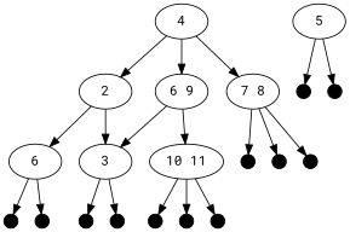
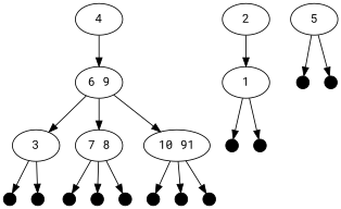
  digraph {
    fontname="Roboto Mono"
    node [fontname="Roboto Mono" shape=point]
    edge [fontname="Roboto Mono"]
    n1 [label=4 shape=""]
    n2 [label=2 shape=""]
    n3 [label="6 9" shape=""]
-   n4 [label=6 shape=""]
+   n4 [label=1 shape=""]
    n5 [label=3 shape=""]
    n6 [label="7 8" shape=""]
-   n7 [label="10 11" shape=""]
+   n7 [label="10 91" shape=""]
    3 [width=0.2]
    4 [width=0.2]
    6 [width=0.2]
    7 [width=0.2]
    n12 [label=5 shape=""]
    10 [width=0.2]
    11 [width=0.2]
    13 [width=0.2]
    14 [width=0.2]
    15 [width=0.2]
    17 [width=0.2]
    18 [width=0.2]
    19 [width=0.2]
-   n1 -> n2
    n1 -> n3
    n2 -> n4
-   n2 -> n5
    n3 -> n5
-   n1 -> n6
+   n3 -> n6
    n3 -> n7
    n4 -> 3
    n4 -> 4
    n5 -> 6
    n5 -> 7
    n6 -> 13
    n6 -> 14
    n6 -> 15
    n7 -> 17
    n7 -> 18
    n7 -> 19
    n12 -> 10
    n12 -> 11
  }
